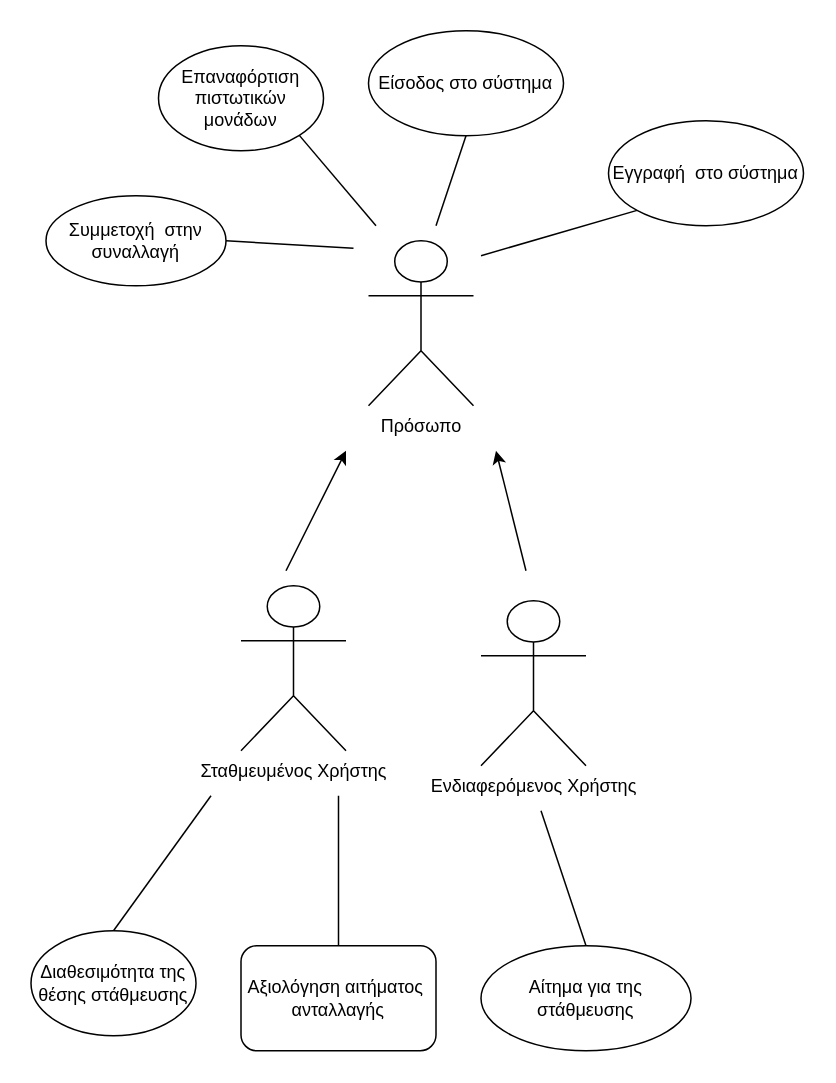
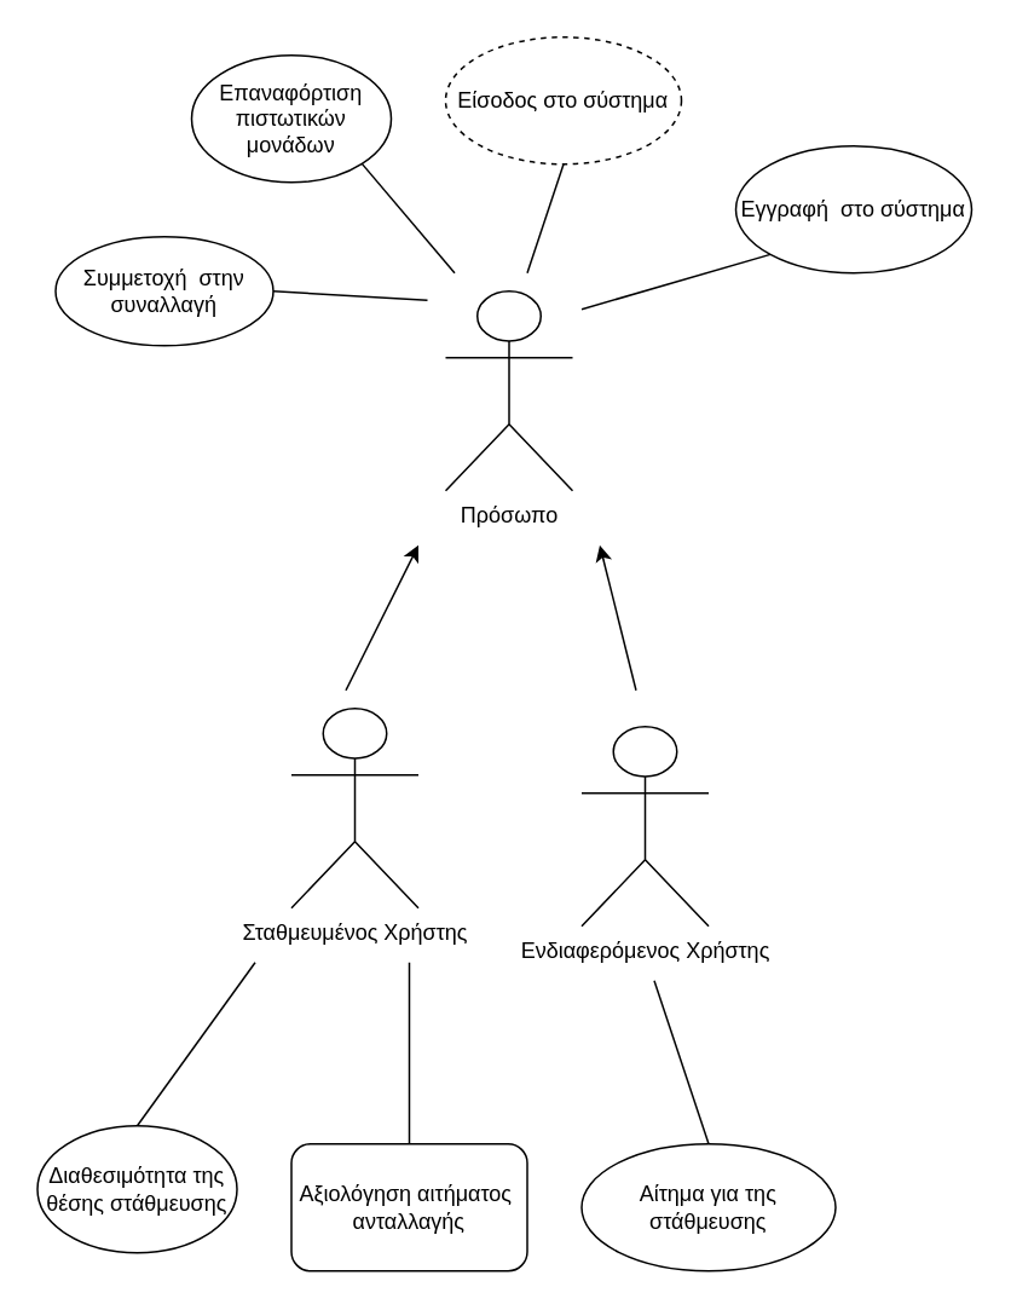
  <mxCell id="0" />
  <mxCell id="1" parent="0" />
  <mxCell id="2" value="Πρόσωπο" style="shape=umlActor;verticalLabelPosition=bottom;labelBackgroundColor=#ffffff;verticalAlign=top;html=1;outlineConnect=0;" parent="1" vertex="1"><mxGeometry x="245" y="160" width="70" height="110" as="geometry" /></mxCell>
  <mxCell id="3" value="Σταθμευμένος Χρήστης" style="shape=umlActor;verticalLabelPosition=bottom;labelBackgroundColor=#ffffff;verticalAlign=top;html=1;outlineConnect=0;" parent="1" vertex="1"><mxGeometry x="160" y="390" width="70" height="110" as="geometry" /></mxCell>
  <mxCell id="4" value="Ενδιαφερόμενος Χρήστης" style="shape=umlActor;verticalLabelPosition=bottom;labelBackgroundColor=#ffffff;verticalAlign=top;html=1;outlineConnect=0;" parent="1" vertex="1"><mxGeometry x="320" y="400" width="70" height="110" as="geometry" /></mxCell>
  <mxCell id="5" value="" style="endArrow=classic;html=1;" parent="1" edge="1"><mxGeometry width="50" height="50" relative="1" as="geometry"><mxPoint x="190" y="380" as="sourcePoint" /><mxPoint x="230" y="300" as="targetPoint" /></mxGeometry></mxCell>
  <mxCell id="6" value="" style="endArrow=classic;html=1;" parent="1" edge="1"><mxGeometry width="50" height="50" relative="1" as="geometry"><mxPoint x="350" y="380" as="sourcePoint" /><mxPoint x="330" y="300" as="targetPoint" /></mxGeometry></mxCell>
  <mxCell id="7" value="" style="endArrow=none;html=1;entryX=0;entryY=1;entryDx=0;entryDy=0;" parent="1" target="8" edge="1"><mxGeometry width="50" height="50" relative="1" as="geometry"><mxPoint x="320" y="170" as="sourcePoint" /><mxPoint x="385" y="100" as="targetPoint" /></mxGeometry></mxCell>
  <mxCell id="8" value="Εγγραφή&amp;nbsp; στο σύστημα" style="ellipse;whiteSpace=wrap;html=1;" parent="1" vertex="1"><mxGeometry x="405" y="80" width="130" height="70" as="geometry" /></mxCell>
  <mxCell id="9" value="" style="endArrow=none;html=1;exitX=1;exitY=0.5;exitDx=0;exitDy=0;" parent="1" source="10" edge="1"><mxGeometry width="50" height="50" relative="1" as="geometry"><mxPoint x="365" y="640" as="sourcePoint" /><mxPoint x="235" y="165" as="targetPoint" /></mxGeometry></mxCell>
  <mxCell id="10" value="Συμμετοχή&amp;nbsp; στην συναλλαγή" style="ellipse;whiteSpace=wrap;html=1;" parent="1" vertex="1"><mxGeometry x="30" y="130" width="120" height="60" as="geometry" /></mxCell>
  <mxCell id="11" value="" style="endArrow=none;html=1;entryX=0.5;entryY=1;entryDx=0;entryDy=0;" parent="1" target="12" edge="1"><mxGeometry width="50" height="50" relative="1" as="geometry"><mxPoint x="290" y="150" as="sourcePoint" /><mxPoint x="285" y="80" as="targetPoint" /></mxGeometry></mxCell>
- <mxCell id="12" value="Είσοδος στο σύστημα" style="ellipse;whiteSpace=wrap;html=1;" parent="1" vertex="1"><mxGeometry x="245" y="20" width="130" height="70" as="geometry" /></mxCell>
+ <mxCell id="12" value="Είσοδος στο σύστημα" style="ellipse;whiteSpace=wrap;html=1;dashed=1;" parent="1" vertex="1"><mxGeometry x="245" y="20" width="130" height="70" as="geometry" /></mxCell>
  <mxCell id="13" value="Αίτημα για της στάθμευσης" style="ellipse;whiteSpace=wrap;html=1;" parent="1" vertex="1"><mxGeometry x="320" y="630" width="140" height="70" as="geometry" /></mxCell>
  <mxCell id="14" value="" style="endArrow=none;html=1;exitX=0.5;exitY=0;exitDx=0;exitDy=0;" parent="1" source="13" edge="1"><mxGeometry width="50" height="50" relative="1" as="geometry"><mxPoint x="380" y="610" as="sourcePoint" /><mxPoint x="360" y="540" as="targetPoint" /></mxGeometry></mxCell>
  <mxCell id="15" value="" style="endArrow=none;html=1;exitX=0.5;exitY=0;exitDx=0;exitDy=0;" parent="1" source="16" edge="1"><mxGeometry width="50" height="50" relative="1" as="geometry"><mxPoint x="-10" y="610" as="sourcePoint" /><mxPoint x="225" y="530" as="targetPoint" /></mxGeometry></mxCell>
  <mxCell id="16" value="Αξιολόγηση αιτήματος&amp;nbsp;&lt;br&gt;ανταλλαγής" style="whiteSpace=wrap;html=1;rounded=1;" parent="1" vertex="1"><mxGeometry x="160" y="630" width="130" height="70" as="geometry" /></mxCell>
  <mxCell id="17" value="" style="endArrow=none;html=1;exitX=0.5;exitY=0;exitDx=0;exitDy=0;" parent="1" source="18" edge="1"><mxGeometry width="50" height="50" relative="1" as="geometry"><mxPoint x="60" y="620" as="sourcePoint" /><mxPoint x="140" y="530" as="targetPoint" /></mxGeometry></mxCell>
  <mxCell id="18" value="Διαθεσιμότητα της θέσης στάθμευσης" style="ellipse;whiteSpace=wrap;html=1;" parent="1" vertex="1"><mxGeometry x="20" y="620" width="110" height="70" as="geometry" /></mxCell>
  <mxCell id="19" value="" style="endArrow=none;html=1;exitX=1;exitY=1;exitDx=0;exitDy=0;" parent="1" source="20" edge="1"><mxGeometry width="50" height="50" relative="1" as="geometry"><mxPoint x="155" y="130" as="sourcePoint" /><mxPoint x="250" y="150" as="targetPoint" /></mxGeometry></mxCell>
  <mxCell id="20" value="Επαναφόρτιση πιστωτικών μονάδων" style="ellipse;whiteSpace=wrap;html=1;" parent="1" vertex="1"><mxGeometry x="105" y="30" width="110" height="70" as="geometry" /></mxCell>
